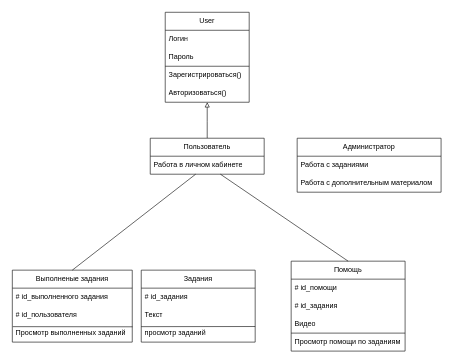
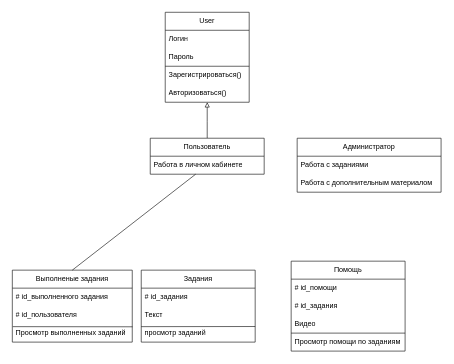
  <mxCell id="0" />
  <mxCell id="1" parent="0" />
  <mxCell id="2" value="User" style="swimlane;fontStyle=0;childLayout=stackLayout;horizontal=1;startSize=30;horizontalStack=0;resizeParent=1;resizeParentMax=0;resizeLast=0;collapsible=1;marginBottom=0;whiteSpace=wrap;html=1;" vertex="1" parent="1"><mxGeometry x="275" y="20" width="140" height="150" as="geometry"><mxRectangle x="330" y="50" width="70" height="30" as="alternateBounds" /></mxGeometry></mxCell>
  <mxCell id="3" value="Логин" style="text;strokeColor=none;fillColor=none;align=left;verticalAlign=middle;spacingLeft=4;spacingRight=4;overflow=hidden;points=[[0,0.5],[1,0.5]];portConstraint=eastwest;rotatable=0;whiteSpace=wrap;html=1;" vertex="1" parent="2"><mxGeometry y="30" width="140" height="30" as="geometry" /></mxCell>
  <mxCell id="4" value="Пароль" style="text;strokeColor=none;fillColor=none;align=left;verticalAlign=middle;spacingLeft=4;spacingRight=4;overflow=hidden;points=[[0,0.5],[1,0.5]];portConstraint=eastwest;rotatable=0;whiteSpace=wrap;html=1;" vertex="1" parent="2"><mxGeometry y="60" width="140" height="30" as="geometry" /></mxCell>
  <mxCell id="5" value="Зарегистрироваться()" style="text;strokeColor=none;fillColor=none;align=left;verticalAlign=middle;spacingLeft=4;spacingRight=4;overflow=hidden;points=[[0,0.5],[1,0.5]];portConstraint=eastwest;rotatable=0;whiteSpace=wrap;html=1;dashed=1;perimeterSpacing=16;" vertex="1" parent="2"><mxGeometry y="90" width="140" height="30" as="geometry" /></mxCell>
  <mxCell id="6" value="Авторизоваться()" style="text;strokeColor=none;fillColor=none;align=left;verticalAlign=middle;spacingLeft=4;spacingRight=4;overflow=hidden;points=[[0,0.5],[1,0.5]];portConstraint=eastwest;rotatable=0;whiteSpace=wrap;html=1;" vertex="1" parent="2"><mxGeometry y="120" width="140" height="30" as="geometry" /></mxCell>
  <mxCell id="7" value="" style="endArrow=none;html=1;rounded=0;" edge="1" parent="2"><mxGeometry width="50" height="50" relative="1" as="geometry"><mxPoint y="90" as="sourcePoint" /><mxPoint x="140" y="90" as="targetPoint" /></mxGeometry></mxCell>
  <mxCell id="8" style="edgeStyle=orthogonalEdgeStyle;rounded=0;orthogonalLoop=1;jettySize=auto;html=1;exitX=0.5;exitY=0;exitDx=0;exitDy=0;curved=1;endArrow=block;endFill=0;" edge="1" parent="1" source="9"><mxGeometry relative="1" as="geometry"><mxPoint x="345" y="170" as="targetPoint" /></mxGeometry></mxCell>
  <mxCell id="9" value="Пользователь" style="swimlane;fontStyle=0;childLayout=stackLayout;horizontal=1;startSize=30;horizontalStack=0;resizeParent=1;resizeParentMax=0;resizeLast=0;collapsible=1;marginBottom=0;whiteSpace=wrap;html=1;" vertex="1" parent="1"><mxGeometry x="250" y="230" width="190" height="60" as="geometry"><mxRectangle x="330" y="50" width="70" height="30" as="alternateBounds" /></mxGeometry></mxCell>
  <mxCell id="10" value="Работа в личном кабинете" style="text;strokeColor=none;fillColor=none;align=left;verticalAlign=middle;spacingLeft=4;spacingRight=4;overflow=hidden;points=[[0,0.5],[1,0.5]];portConstraint=eastwest;rotatable=0;whiteSpace=wrap;html=1;" vertex="1" parent="9"><mxGeometry y="30" width="190" height="30" as="geometry" /></mxCell>
  <mxCell id="11" value="Администратор" style="swimlane;fontStyle=0;childLayout=stackLayout;horizontal=1;startSize=30;horizontalStack=0;resizeParent=1;resizeParentMax=0;resizeLast=0;collapsible=1;marginBottom=0;whiteSpace=wrap;html=1;" vertex="1" parent="1"><mxGeometry x="495" y="230" width="240" height="90" as="geometry"><mxRectangle x="330" y="50" width="70" height="30" as="alternateBounds" /></mxGeometry></mxCell>
  <mxCell id="12" value="Работа с заданиями" style="text;strokeColor=none;fillColor=none;align=left;verticalAlign=middle;spacingLeft=4;spacingRight=4;overflow=hidden;points=[[0,0.5],[1,0.5]];portConstraint=eastwest;rotatable=0;whiteSpace=wrap;html=1;" vertex="1" parent="11"><mxGeometry y="30" width="240" height="30" as="geometry" /></mxCell>
  <mxCell id="13" value="Работа с дополнительным материалом" style="text;strokeColor=none;fillColor=none;align=left;verticalAlign=middle;spacingLeft=4;spacingRight=4;overflow=hidden;points=[[0,0.5],[1,0.5]];portConstraint=eastwest;rotatable=0;whiteSpace=wrap;html=1;" vertex="1" parent="11"><mxGeometry y="60" width="240" height="30" as="geometry" /></mxCell>
  <mxCell id="14" style="edgeStyle=orthogonalEdgeStyle;rounded=0;orthogonalLoop=1;jettySize=auto;html=1;exitX=0.5;exitY=0;exitDx=0;exitDy=0;entryX=0.767;entryY=1.03;entryDx=0;entryDy=0;entryPerimeter=0;endArrow=none;endFill=0;curved=1;" edge="1" parent="1" source="21"><mxGeometry relative="1" as="geometry"><mxPoint x="400" y="450" as="sourcePoint" /></mxGeometry></mxCell>
  <mxCell id="15" style="edgeStyle=orthogonalEdgeStyle;rounded=0;orthogonalLoop=1;jettySize=auto;html=1;exitX=0.5;exitY=0;exitDx=0;exitDy=0;entryX=0.529;entryY=1.03;entryDx=0;entryDy=0;entryPerimeter=0;endArrow=none;endFill=0;curved=1;" edge="1" parent="1" source="16"><mxGeometry relative="1" as="geometry"><mxPoint x="155" y="450" as="sourcePoint" /></mxGeometry></mxCell>
  <mxCell id="16" value="Задания" style="swimlane;fontStyle=0;childLayout=stackLayout;horizontal=1;startSize=30;horizontalStack=0;resizeParent=1;resizeParentMax=0;resizeLast=0;collapsible=1;marginBottom=0;whiteSpace=wrap;html=1;" vertex="1" parent="1"><mxGeometry x="235" y="450" width="190" height="120" as="geometry"><mxRectangle x="330" y="50" width="70" height="30" as="alternateBounds" /></mxGeometry></mxCell>
  <mxCell id="17" value="# id_задания" style="text;strokeColor=none;fillColor=none;align=left;verticalAlign=middle;spacingLeft=4;spacingRight=4;overflow=hidden;points=[[0,0.5],[1,0.5]];portConstraint=eastwest;rotatable=0;whiteSpace=wrap;html=1;" vertex="1" parent="16"><mxGeometry y="30" width="190" height="30" as="geometry" /></mxCell>
  <mxCell id="18" value="Текст" style="text;strokeColor=none;fillColor=none;align=left;verticalAlign=middle;spacingLeft=4;spacingRight=4;overflow=hidden;points=[[0,0.5],[1,0.5]];portConstraint=eastwest;rotatable=0;whiteSpace=wrap;html=1;" vertex="1" parent="16"><mxGeometry y="60" width="190" height="30" as="geometry" /></mxCell>
  <mxCell id="19" value="просмотр заданий" style="text;strokeColor=none;fillColor=none;align=left;verticalAlign=middle;spacingLeft=4;spacingRight=4;overflow=hidden;points=[[0,0.5],[1,0.5]];portConstraint=eastwest;rotatable=0;whiteSpace=wrap;html=1;dashed=1;perimeterSpacing=16;" vertex="1" parent="16"><mxGeometry y="90" width="190" height="30" as="geometry" /></mxCell>
  <mxCell id="20" value="" style="endArrow=none;html=1;rounded=0;exitX=0.072;exitY=0.326;exitDx=0;exitDy=0;exitPerimeter=0;" edge="1" parent="16" source="19"><mxGeometry width="50" height="50" relative="1" as="geometry"><mxPoint x="240" y="-50" as="sourcePoint" /><mxPoint x="190" y="94" as="targetPoint" /></mxGeometry></mxCell>
  <mxCell id="21" value="Помощь" style="swimlane;fontStyle=0;childLayout=stackLayout;horizontal=1;startSize=30;horizontalStack=0;resizeParent=1;resizeParentMax=0;resizeLast=0;collapsible=1;marginBottom=0;whiteSpace=wrap;html=1;" vertex="1" parent="1"><mxGeometry x="485" y="435" width="190" height="150" as="geometry"><mxRectangle x="330" y="50" width="70" height="30" as="alternateBounds" /></mxGeometry></mxCell>
  <mxCell id="22" value="# id_помощи" style="text;strokeColor=none;fillColor=none;align=left;verticalAlign=middle;spacingLeft=4;spacingRight=4;overflow=hidden;points=[[0,0.5],[1,0.5]];portConstraint=eastwest;rotatable=0;whiteSpace=wrap;html=1;" vertex="1" parent="21"><mxGeometry y="30" width="190" height="30" as="geometry" /></mxCell>
  <mxCell id="23" value="# id_задания" style="text;strokeColor=none;fillColor=none;align=left;verticalAlign=middle;spacingLeft=4;spacingRight=4;overflow=hidden;points=[[0,0.5],[1,0.5]];portConstraint=eastwest;rotatable=0;whiteSpace=wrap;html=1;" vertex="1" parent="21"><mxGeometry y="60" width="190" height="30" as="geometry" /></mxCell>
  <mxCell id="24" value="Видео" style="text;strokeColor=none;fillColor=none;align=left;verticalAlign=middle;spacingLeft=4;spacingRight=4;overflow=hidden;points=[[0,0.5],[1,0.5]];portConstraint=eastwest;rotatable=0;whiteSpace=wrap;html=1;" vertex="1" parent="21"><mxGeometry y="90" width="190" height="30" as="geometry" /></mxCell>
  <mxCell id="25" value="" style="endArrow=none;html=1;rounded=0;exitX=0.072;exitY=0.326;exitDx=0;exitDy=0;exitPerimeter=0;" edge="1" parent="21"><mxGeometry width="50" height="50" relative="1" as="geometry"><mxPoint y="120" as="sourcePoint" /><mxPoint x="190" y="120" as="targetPoint" /></mxGeometry></mxCell>
  <mxCell id="26" value="Просмотр помощи по заданиям" style="text;strokeColor=none;fillColor=none;align=left;verticalAlign=middle;spacingLeft=4;spacingRight=4;overflow=hidden;points=[[0,0.5],[1,0.5]];portConstraint=eastwest;rotatable=0;whiteSpace=wrap;html=1;" vertex="1" parent="21"><mxGeometry y="120" width="190" height="30" as="geometry" /></mxCell>
  <mxCell id="27" style="edgeStyle=orthogonalEdgeStyle;rounded=0;orthogonalLoop=1;jettySize=auto;html=1;exitX=0.5;exitY=0;exitDx=0;exitDy=0;entryX=0.203;entryY=0.977;entryDx=0;entryDy=0;entryPerimeter=0;endArrow=none;endFill=0;curved=1;" edge="1" parent="1" source="28"><mxGeometry relative="1" as="geometry" /></mxCell>
  <mxCell id="28" value="Выполненые задания" style="swimlane;fontStyle=0;childLayout=stackLayout;horizontal=1;startSize=30;horizontalStack=0;resizeParent=1;resizeParentMax=0;resizeLast=0;collapsible=1;marginBottom=0;whiteSpace=wrap;html=1;" vertex="1" parent="1"><mxGeometry x="20" y="450" width="200" height="120" as="geometry"><mxRectangle x="330" y="50" width="70" height="30" as="alternateBounds" /></mxGeometry></mxCell>
  <mxCell id="29" value="# id_выполненного задания" style="text;strokeColor=none;fillColor=none;align=left;verticalAlign=middle;spacingLeft=4;spacingRight=4;overflow=hidden;points=[[0,0.5],[1,0.5]];portConstraint=eastwest;rotatable=0;whiteSpace=wrap;html=1;" vertex="1" parent="28"><mxGeometry y="30" width="200" height="30" as="geometry" /></mxCell>
  <mxCell id="30" value="# id_пользователя" style="text;strokeColor=none;fillColor=none;align=left;verticalAlign=middle;spacingLeft=4;spacingRight=4;overflow=hidden;points=[[0,0.5],[1,0.5]];portConstraint=eastwest;rotatable=0;whiteSpace=wrap;html=1;" vertex="1" parent="28"><mxGeometry y="60" width="200" height="30" as="geometry" /></mxCell>
  <mxCell id="31" value="Просмотр выполненных заданий" style="text;strokeColor=none;fillColor=none;align=left;verticalAlign=middle;spacingLeft=4;spacingRight=4;overflow=hidden;points=[[0,0.5],[1,0.5]];portConstraint=eastwest;rotatable=0;whiteSpace=wrap;html=1;dashed=1;perimeterSpacing=16;" vertex="1" parent="28"><mxGeometry y="90" width="200" height="30" as="geometry" /></mxCell>
  <mxCell id="32" value="" style="endArrow=none;html=1;rounded=0;exitX=0.072;exitY=0.326;exitDx=0;exitDy=0;exitPerimeter=0;entryX=0.933;entryY=0.33;entryDx=0;entryDy=0;entryPerimeter=0;" edge="1" parent="28" source="31" target="31"><mxGeometry width="50" height="50" relative="1" as="geometry"><mxPoint x="240" y="-50" as="sourcePoint" /><mxPoint x="190" y="94" as="targetPoint" /></mxGeometry></mxCell>
  <mxCell id="33" value="" style="endArrow=none;html=1;rounded=0;exitX=0.5;exitY=0;exitDx=0;exitDy=0;" edge="1" parent="1" source="28" target="10"><mxGeometry width="50" height="50" relative="1" as="geometry"><mxPoint x="345" y="360" as="sourcePoint" /><mxPoint x="395" y="310" as="targetPoint" /></mxGeometry></mxCell>
- <mxCell id="34" value="" style="endArrow=none;html=1;rounded=0;entryX=0.5;entryY=0;entryDx=0;entryDy=0;" edge="1" parent="1" source="10" target="21"><mxGeometry width="50" height="50" relative="1" as="geometry"><mxPoint x="345" y="360" as="sourcePoint" /><mxPoint x="395" y="310" as="targetPoint" /></mxGeometry></mxCell>
